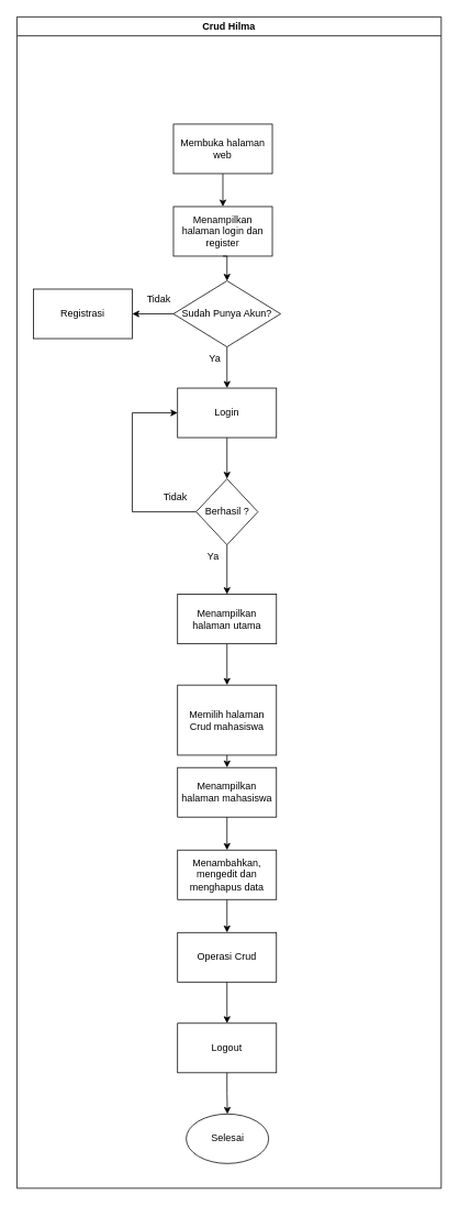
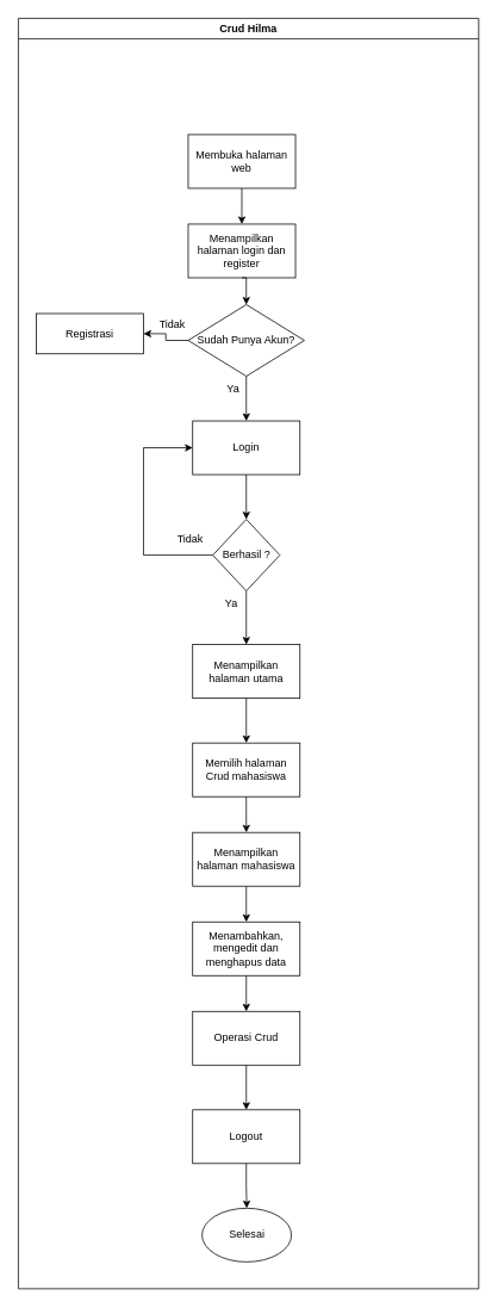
  <mxCell id="0" />
  <mxCell id="1" parent="0" />
  <mxCell id="2" value="Crud Hilma" style="swimlane;whiteSpace=wrap;html=1;" vertex="1" parent="1"><mxGeometry x="20" y="20" width="515" height="1420" as="geometry" /></mxCell>
  <mxCell id="3" style="edgeStyle=orthogonalEdgeStyle;rounded=0;orthogonalLoop=1;jettySize=auto;html=1;exitX=0.5;exitY=1;exitDx=0;exitDy=0;entryX=0.5;entryY=0;entryDx=0;entryDy=0;" edge="1" parent="2" source="4" target="5"><mxGeometry relative="1" as="geometry" /></mxCell>
  <mxCell id="4" value="Membuka halaman web" style="rounded=0;whiteSpace=wrap;html=1;" vertex="1" parent="2"><mxGeometry x="190" y="130" width="120" height="60" as="geometry" /></mxCell>
  <mxCell id="5" value="Menampilkan halaman login dan register" style="rounded=0;whiteSpace=wrap;html=1;" vertex="1" parent="2"><mxGeometry x="190" y="230" width="120" height="60" as="geometry" /></mxCell>
  <mxCell id="6" value="Login" style="rounded=0;whiteSpace=wrap;html=1;" vertex="1" parent="2"><mxGeometry x="195" y="450" width="120" height="60" as="geometry" /></mxCell>
  <mxCell id="7" style="edgeStyle=orthogonalEdgeStyle;rounded=0;orthogonalLoop=1;jettySize=auto;html=1;exitX=0.5;exitY=1;exitDx=0;exitDy=0;exitPerimeter=0;entryX=0.5;entryY=0;entryDx=0;entryDy=0;" edge="1" parent="2" source="9" target="6"><mxGeometry relative="1" as="geometry" /></mxCell>
  <mxCell id="8" style="edgeStyle=orthogonalEdgeStyle;rounded=0;orthogonalLoop=1;jettySize=auto;html=1;exitX=0;exitY=0.5;exitDx=0;exitDy=0;exitPerimeter=0;entryX=1;entryY=0.5;entryDx=0;entryDy=0;" edge="1" parent="2" source="9" target="12"><mxGeometry relative="1" as="geometry" /></mxCell>
  <mxCell id="9" value="Sudah Punya Akun?" style="strokeWidth=1;html=1;shape=mxgraph.flowchart.decision;whiteSpace=wrap;" vertex="1" parent="2"><mxGeometry x="190" y="320" width="130" height="80" as="geometry" /></mxCell>
  <mxCell id="10" style="edgeStyle=orthogonalEdgeStyle;rounded=0;orthogonalLoop=1;jettySize=auto;html=1;exitX=0.5;exitY=1;exitDx=0;exitDy=0;entryX=0.5;entryY=0;entryDx=0;entryDy=0;entryPerimeter=0;" edge="1" parent="2" source="5" target="9"><mxGeometry relative="1" as="geometry" /></mxCell>
  <mxCell id="11" value="Ya" style="text;html=1;align=center;verticalAlign=middle;resizable=0;points=[];autosize=1;strokeColor=none;fillColor=none;" vertex="1" parent="2"><mxGeometry x="220" y="400" width="40" height="30" as="geometry" /></mxCell>
- <mxCell id="12" value="Registrasi" style="rounded=0;whiteSpace=wrap;html=1;" vertex="1" parent="2"><mxGeometry x="20" y="330" width="120" height="60" as="geometry" /></mxCell>
+ <mxCell id="12" value="Registrasi" style="rounded=0;whiteSpace=wrap;html=1;" vertex="1" parent="2"><mxGeometry x="20" y="330" width="120" height="45" as="geometry" /></mxCell>
  <mxCell id="13" style="edgeStyle=orthogonalEdgeStyle;rounded=0;orthogonalLoop=1;jettySize=auto;html=1;exitX=0.5;exitY=1;exitDx=0;exitDy=0;exitPerimeter=0;" edge="1" parent="2" source="15" target="18"><mxGeometry relative="1" as="geometry" /></mxCell>
  <mxCell id="14" style="edgeStyle=orthogonalEdgeStyle;rounded=0;orthogonalLoop=1;jettySize=auto;html=1;exitX=0;exitY=0.5;exitDx=0;exitDy=0;exitPerimeter=0;entryX=0;entryY=0.5;entryDx=0;entryDy=0;" edge="1" parent="2" source="15" target="6"><mxGeometry relative="1" as="geometry"><Array as="points"><mxPoint x="140" y="600" /><mxPoint x="140" y="480" /></Array></mxGeometry></mxCell>
  <mxCell id="15" value="Berhasil ?" style="strokeWidth=1;html=1;shape=mxgraph.flowchart.decision;whiteSpace=wrap;" vertex="1" parent="2"><mxGeometry x="217.5" y="560" width="75" height="80" as="geometry" /></mxCell>
  <mxCell id="16" style="edgeStyle=orthogonalEdgeStyle;rounded=0;orthogonalLoop=1;jettySize=auto;html=1;exitX=0.5;exitY=1;exitDx=0;exitDy=0;entryX=0.5;entryY=0;entryDx=0;entryDy=0;entryPerimeter=0;" edge="1" parent="2" source="6" target="15"><mxGeometry relative="1" as="geometry" /></mxCell>
  <mxCell id="17" style="edgeStyle=orthogonalEdgeStyle;rounded=0;orthogonalLoop=1;jettySize=auto;html=1;exitX=0.5;exitY=1;exitDx=0;exitDy=0;entryX=0.5;entryY=0;entryDx=0;entryDy=0;" edge="1" parent="2" source="18" target="21"><mxGeometry relative="1" as="geometry"><mxPoint x="255" y="800" as="targetPoint" /></mxGeometry></mxCell>
  <mxCell id="18" value="Menampilkan halaman utama" style="rounded=0;whiteSpace=wrap;html=1;" vertex="1" parent="2"><mxGeometry x="195" y="700" width="120" height="60" as="geometry" /></mxCell>
  <mxCell id="19" value="Ya" style="text;html=1;align=center;verticalAlign=middle;resizable=0;points=[];autosize=1;strokeColor=none;fillColor=none;" vertex="1" parent="2"><mxGeometry x="217.5" y="640" width="40" height="30" as="geometry" /></mxCell>
  <mxCell id="20" style="edgeStyle=orthogonalEdgeStyle;rounded=0;orthogonalLoop=1;jettySize=auto;html=1;exitX=0.5;exitY=1;exitDx=0;exitDy=0;entryX=0.5;entryY=0;entryDx=0;entryDy=0;" edge="1" parent="2" source="21" target="23"><mxGeometry relative="1" as="geometry" /></mxCell>
- <mxCell id="21" value="Memilih halaman Crud mahasiswa" style="whiteSpace=wrap;html=1;rounded=0;" vertex="1" parent="2"><mxGeometry x="195" y="810" width="120" height="85" as="geometry" /></mxCell>
+ <mxCell id="21" value="Memilih halaman Crud mahasiswa" style="whiteSpace=wrap;html=1;rounded=0;" vertex="1" parent="2"><mxGeometry x="195" y="810" width="120" height="60" as="geometry" /></mxCell>
  <mxCell id="22" value="" style="edgeStyle=orthogonalEdgeStyle;rounded=0;orthogonalLoop=1;jettySize=auto;html=1;" edge="1" parent="2" source="23" target="25"><mxGeometry relative="1" as="geometry" /></mxCell>
  <mxCell id="23" value="Menampilkan halaman mahasiswa" style="whiteSpace=wrap;html=1;rounded=0;" vertex="1" parent="2"><mxGeometry x="195" y="910" width="120" height="60" as="geometry" /></mxCell>
  <mxCell id="24" style="edgeStyle=orthogonalEdgeStyle;rounded=0;orthogonalLoop=1;jettySize=auto;html=1;exitX=0.5;exitY=1;exitDx=0;exitDy=0;entryX=0.5;entryY=0;entryDx=0;entryDy=0;" edge="1" parent="2" source="25" target="26"><mxGeometry relative="1" as="geometry" /></mxCell>
  <mxCell id="25" value="Menambahkan, mengedit dan menghapus data" style="whiteSpace=wrap;html=1;rounded=0;" vertex="1" parent="2"><mxGeometry x="195" y="1010" width="120" height="60" as="geometry" /></mxCell>
  <mxCell id="26" value="Operasi Crud" style="whiteSpace=wrap;html=1;rounded=0;" vertex="1" parent="2"><mxGeometry x="195" y="1110" width="120" height="60" as="geometry" /></mxCell>
  <mxCell id="27" value="Logout" style="whiteSpace=wrap;html=1;" vertex="1" parent="2"><mxGeometry x="195" y="1220" width="120" height="60" as="geometry" /></mxCell>
  <mxCell id="28" style="edgeStyle=orthogonalEdgeStyle;rounded=0;orthogonalLoop=1;jettySize=auto;html=1;exitX=0.5;exitY=1;exitDx=0;exitDy=0;entryX=0.5;entryY=0;entryDx=0;entryDy=0;" edge="1" parent="2" source="26" target="27"><mxGeometry relative="1" as="geometry" /></mxCell>
  <mxCell id="29" value="Selesai" style="strokeWidth=1;html=1;shape=mxgraph.flowchart.start_1;whiteSpace=wrap;" vertex="1" parent="2"><mxGeometry x="205.5" y="1330" width="100" height="60" as="geometry" /></mxCell>
  <mxCell id="30" style="edgeStyle=orthogonalEdgeStyle;rounded=0;orthogonalLoop=1;jettySize=auto;html=1;exitX=0.5;exitY=1;exitDx=0;exitDy=0;entryX=0.5;entryY=0;entryDx=0;entryDy=0;entryPerimeter=0;" edge="1" parent="2" source="27" target="29"><mxGeometry relative="1" as="geometry" /></mxCell>
  <mxCell id="31" value="Tidak" style="text;html=1;align=center;verticalAlign=middle;resizable=0;points=[];autosize=1;strokeColor=none;fillColor=none;" vertex="1" parent="1"><mxGeometry x="167" y="348" width="50" height="30" as="geometry" /></mxCell>
  <mxCell id="32" value="Tidak" style="text;html=1;align=center;verticalAlign=middle;resizable=0;points=[];autosize=1;strokeColor=none;fillColor=none;" vertex="1" parent="1"><mxGeometry x="187" y="588" width="50" height="30" as="geometry" /></mxCell>
